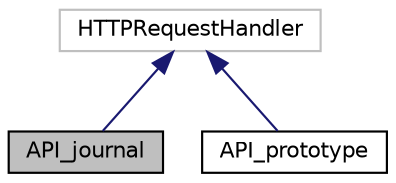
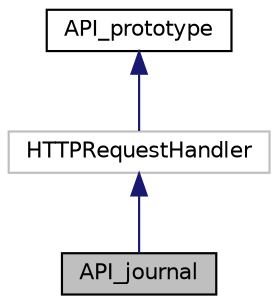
  digraph {
    node [color=black fillcolor=white fontname=Helvetica fontsize=10 shape=record style=filled]
    edge [color=midnightblue dir=back fontname=Helvetica fontsize=10 labelfontname=Helvetica labelfontsize=10 style=solid]
    n1 [fillcolor=grey75 fontcolor=black height=0.2 label=API_journal width=0.4]
    n2 [height=0.2 label=API_prototype width=0.4]
    n3 [color=grey75 height=0.2 label=HTTPRequestHandler width=0.4]
    n3 -> n1
-   n3 -> n2
+   n2 -> n3
  }
